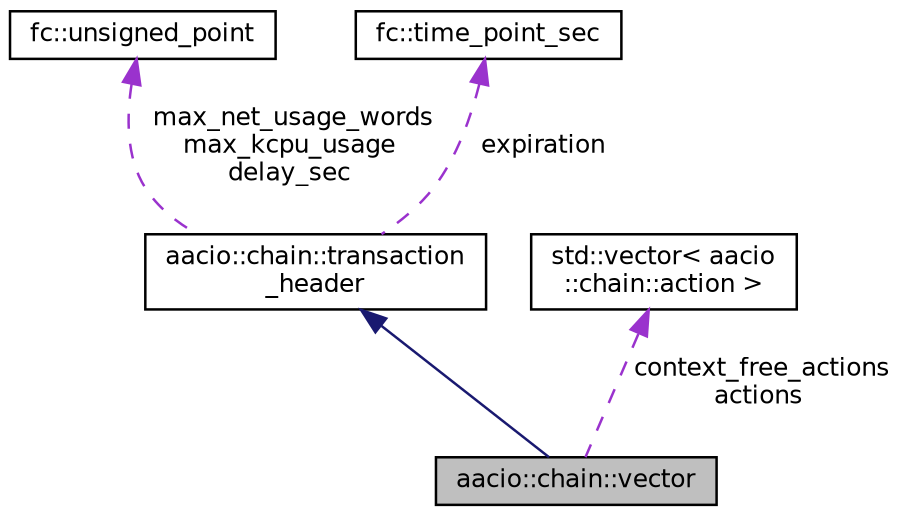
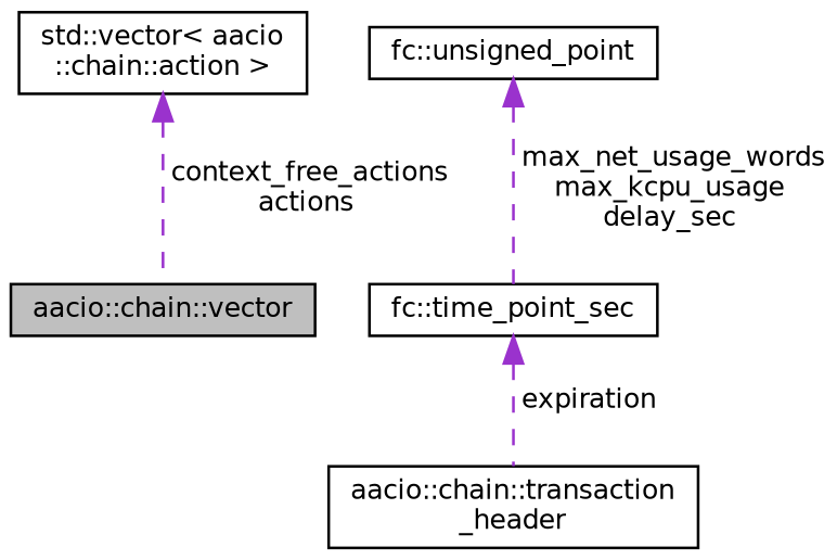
  digraph {
    node [color=black fillcolor=white fontname=Helvetica fontsize=10 shape=record style=filled]
    edge [color=darkorchid3 dir=back fontname=Helvetica fontsize=10 labelfontname=Helvetica labelfontsize=10 style=dashed]
    n1 [fillcolor=grey75 fontcolor=black height=0.2 label="aacio::chain::vector" width=0.4]
    n2 [height=0.2 label="aacio::chain::transaction\l_header" width=0.4]
    n3 [height=0.2 label="fc::unsigned_point" width=0.4]
    n4 [height=0.2 label="fc::time_point_sec" width=0.4]
    n5 [height=0.2 label="std::vector\< aacio\l::chain::action \>" width=0.4]
-   n2 -> n1 [color=midnightblue style=solid]
-   n3 -> n2 [label=" max_net_usage_words\nmax_kcpu_usage\ndelay_sec"]
+   n3 -> n4 [label=" max_net_usage_words\nmax_kcpu_usage\ndelay_sec"]
    n4 -> n2 [label=" expiration"]
    n5 -> n1 [label=" context_free_actions\nactions"]
  }
